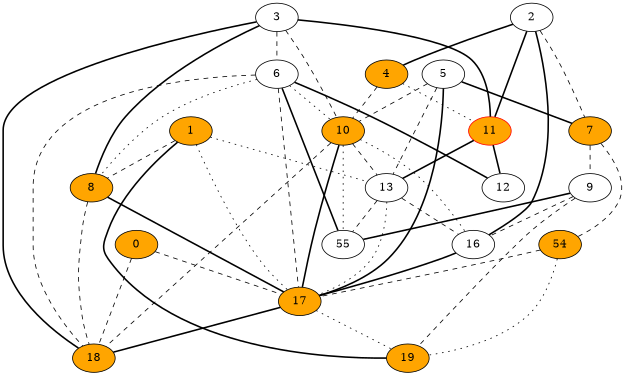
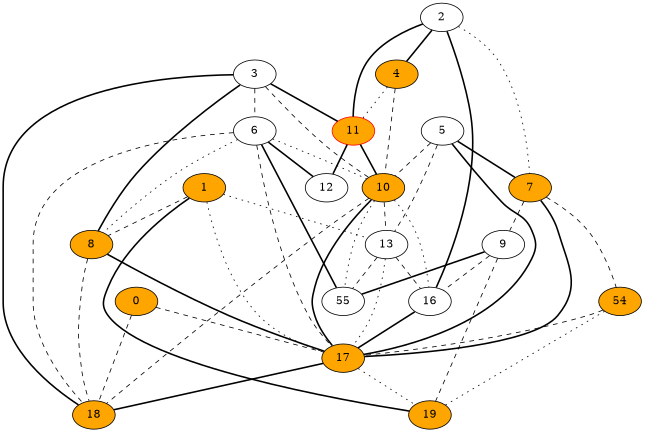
  digraph {
    node [fillcolor=orange style=filled]
    edge [dir=none style=dashed]
    0
    17
    18
    19
    1
    8
    13 [fillcolor=white]
    16 [fillcolor=white]
    n9 [fillcolor=white label=55]
    2 [fillcolor=white]
    4
    7
    11 [color=red]
    10
    9 [fillcolor=white]
    n16 [label=54]
    12 [fillcolor=white]
    3 [fillcolor=white]
    6 [fillcolor=white]
    5 [fillcolor=white]
    0 -> 17
    0 -> 18
    17 -> 18 [style=bold]
    17 -> 19 [style=dotted]
    1 -> 17 [style=dotted]
    1 -> 19 [style=bold]
    1 -> 8
    1 -> 13 [style=dotted]
    8 -> 17 [style=bold]
    8 -> 18
    13 -> 17 [style=dotted]
    13 -> 16
    13 -> n9
    16 -> 17 [style=bold]
    2 -> 16 [style=bold]
    2 -> 4 [style=bold]
-   2 -> 7
+   2 -> 7 [style=dotted]
    2 -> 11 [style=bold]
    4 -> 11 [style=dotted]
    4 -> 10
+   7 -> 17 [style=bold]
    7 -> 9
    7 -> n16
-   11 -> 13 [style=bold]
+   11 -> 10 [style=bold]
    11 -> 12 [style=bold]
    10 -> 17 [style=bold]
    10 -> 18
    10 -> 13
    10 -> 16 [style=dotted]
    10 -> n9 [style=dotted]
    9 -> 19
    9 -> 16
    9 -> n9 [style=bold]
    n16 -> 17
    n16 -> 19 [style=dotted]
    3 -> 18 [style=bold]
    3 -> 8 [style=bold]
    3 -> 11 [style=bold]
    3 -> 10
    3 -> 6
    6 -> 17
    6 -> 18
    6 -> 8 [style=dotted]
    6 -> n9 [style=bold]
    6 -> 10 [style=dotted]
    6 -> 12 [style=bold]
    5 -> 17 [style=bold]
    5 -> 13
    5 -> 7 [style=bold]
    5 -> 10
  }
